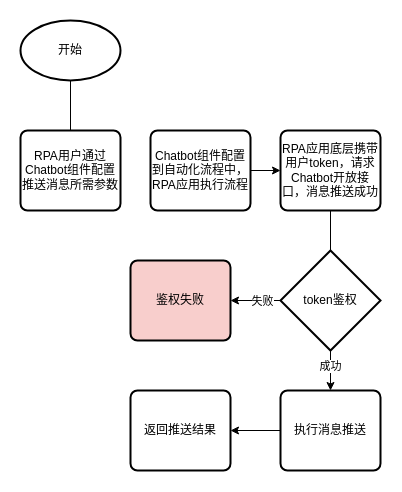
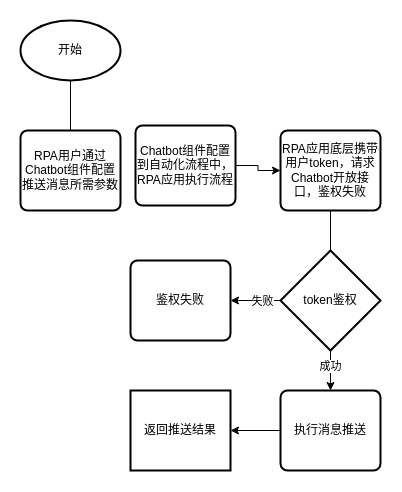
  <mxCell id="0" />
  <mxCell id="1" parent="0" />
  <mxCell id="2" value="RPA用户通过Chatbot组件配置推送消息所需参数" style="rounded=1;whiteSpace=wrap;html=1;absoluteArcSize=1;arcSize=14;strokeWidth=2;" vertex="1" parent="1"><mxGeometry x="20" y="130" width="100" height="80" as="geometry" /></mxCell>
  <mxCell id="3" style="edgeStyle=orthogonalEdgeStyle;rounded=0;orthogonalLoop=1;jettySize=auto;html=1;entryX=0.5;entryY=0;entryDx=0;entryDy=0;entryPerimeter=0;endArrow=none;" edge="1" parent="1" source="4" target="13"><mxGeometry relative="1" as="geometry" /></mxCell>
- <mxCell id="4" value="RPA应用底层携带用户token，请求Chatbot开放接口，消息推送成功" style="rounded=1;whiteSpace=wrap;html=1;absoluteArcSize=1;arcSize=14;strokeWidth=2;" vertex="1" parent="1"><mxGeometry x="280" y="130" width="100" height="80" as="geometry" /></mxCell>
+ <mxCell id="4" value="RPA应用底层携带用户token，请求Chatbot开放接口，鉴权失败" style="rounded=1;whiteSpace=wrap;html=1;absoluteArcSize=1;arcSize=14;strokeWidth=2;" vertex="1" parent="1"><mxGeometry x="280" y="130" width="100" height="80" as="geometry" /></mxCell>
  <mxCell id="5" style="edgeStyle=orthogonalEdgeStyle;rounded=0;orthogonalLoop=1;jettySize=auto;html=1;entryX=0;entryY=0.5;entryDx=0;entryDy=0;" edge="1" parent="1" source="6" target="4"><mxGeometry relative="1" as="geometry" /></mxCell>
- <mxCell id="6" value="Chatbot组件配置到自动化流程中，RPA应用执行流程" style="rounded=1;whiteSpace=wrap;html=1;absoluteArcSize=1;arcSize=14;strokeWidth=2;" vertex="1" parent="1"><mxGeometry x="150" y="130" width="100" height="80" as="geometry" /></mxCell>
+ <mxCell id="6" value="Chatbot组件配置到自动化流程中，RPA应用执行流程" style="rounded=1;whiteSpace=wrap;html=1;absoluteArcSize=1;arcSize=14;strokeWidth=2;" vertex="1" parent="1"><mxGeometry x="135" y="125" width="100" height="80" as="geometry" /></mxCell>
  <mxCell id="7" value="" style="edgeStyle=orthogonalEdgeStyle;rounded=0;orthogonalLoop=1;jettySize=auto;html=1;endArrow=none;" edge="1" parent="1" source="8" target="2"><mxGeometry relative="1" as="geometry" /></mxCell>
  <mxCell id="8" value="开始" style="strokeWidth=2;html=1;shape=mxgraph.flowchart.start_1;whiteSpace=wrap;" vertex="1" parent="1"><mxGeometry x="20" y="20" width="100" height="60" as="geometry" /></mxCell>
  <mxCell id="9" style="edgeStyle=orthogonalEdgeStyle;rounded=0;orthogonalLoop=1;jettySize=auto;html=1;entryX=0.5;entryY=0;entryDx=0;entryDy=0;" edge="1" parent="1" source="13" target="15"><mxGeometry relative="1" as="geometry" /></mxCell>
  <mxCell id="10" value="成功" style="edgeLabel;html=1;align=center;verticalAlign=middle;resizable=0;points=[];" vertex="1" connectable="0" parent="9"><mxGeometry x="-0.257" y="-1" relative="1" as="geometry"><mxPoint as="offset" /></mxGeometry></mxCell>
  <mxCell id="11" value="" style="edgeStyle=orthogonalEdgeStyle;rounded=0;orthogonalLoop=1;jettySize=auto;html=1;" edge="1" parent="1" source="13" target="17"><mxGeometry relative="1" as="geometry" /></mxCell>
  <mxCell id="12" value="失败" style="edgeLabel;html=1;align=center;verticalAlign=middle;resizable=0;points=[];" vertex="1" connectable="0" parent="11"><mxGeometry x="-0.253" relative="1" as="geometry"><mxPoint as="offset" /></mxGeometry></mxCell>
  <mxCell id="13" value="token鉴权" style="strokeWidth=2;html=1;shape=mxgraph.flowchart.decision;whiteSpace=wrap;" vertex="1" parent="1"><mxGeometry x="280" y="250" width="100" height="100" as="geometry" /></mxCell>
  <mxCell id="14" value="" style="edgeStyle=orthogonalEdgeStyle;rounded=0;orthogonalLoop=1;jettySize=auto;html=1;" edge="1" parent="1" source="15" target="16"><mxGeometry relative="1" as="geometry" /></mxCell>
  <mxCell id="15" value="执行消息推送" style="rounded=1;whiteSpace=wrap;html=1;absoluteArcSize=1;arcSize=14;strokeWidth=2;" vertex="1" parent="1"><mxGeometry x="280" y="390" width="100" height="80" as="geometry" /></mxCell>
- <mxCell id="16" value="返回推送结果" style="rounded=1;whiteSpace=wrap;html=1;absoluteArcSize=1;arcSize=14;strokeWidth=2;" vertex="1" parent="1"><mxGeometry x="130" y="390" width="100" height="80" as="geometry" /></mxCell>
- <mxCell id="17" value="鉴权失败" style="rounded=1;whiteSpace=wrap;html=1;absoluteArcSize=1;arcSize=14;strokeWidth=2;fillColor=#f8cecc;" vertex="1" parent="1"><mxGeometry x="130" y="260" width="100" height="80" as="geometry" /></mxCell>
+ <mxCell id="16" value="返回推送结果" style="whiteSpace=wrap;html=1;absoluteArcSize=1;arcSize=14;strokeWidth=2;rounded=0;" vertex="1" parent="1"><mxGeometry x="130" y="390" width="100" height="80" as="geometry" /></mxCell>
+ <mxCell id="17" value="鉴权失败" style="rounded=1;whiteSpace=wrap;html=1;absoluteArcSize=1;arcSize=14;strokeWidth=2;" vertex="1" parent="1"><mxGeometry x="130" y="260" width="100" height="80" as="geometry" /></mxCell>
